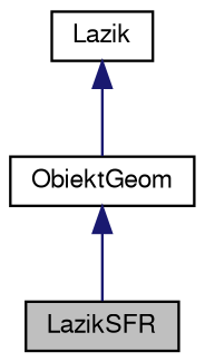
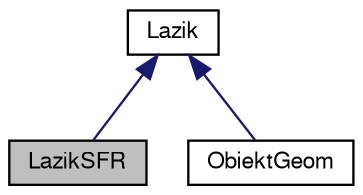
  digraph {
    node [color=black fillcolor=white fontname=FreeSans fontsize=10 shape=record style=filled]
    edge [color=midnightblue dir=back fontname=FreeSans fontsize=10 labelfontname=FreeSans labelfontsize=10 style=solid]
    n1 [fillcolor=grey75 fontcolor=black height=0.2 label=LazikSFR width=0.4]
    n2 [height=0.2 label=Lazik width=0.4]
    n3 [height=0.2 label=ObiektGeom width=0.4]
-   n3 -> n1
+   n2 -> n1
    n2 -> n3
  }
